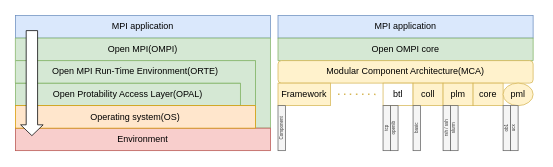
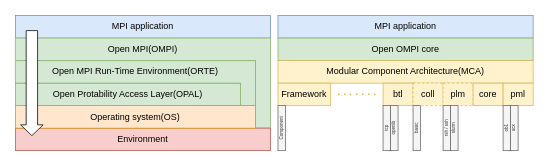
  <mxCell id="0" />
  <mxCell id="1" parent="0" />
  <mxCell id="2" value="MPI application" style="rounded=0;whiteSpace=wrap;html=1;fillColor=#dae8fc;strokeColor=#6c8ebf;" vertex="1" parent="1"><mxGeometry x="20" y="20" width="340" height="30" as="geometry" /></mxCell>
  <mxCell id="3" value="Open Protability Access Layer(OPAL)" style="rounded=0;whiteSpace=wrap;html=1;fillColor=#d5e8d4;strokeColor=#82b366;" vertex="1" parent="1"><mxGeometry x="20" y="110" width="300" height="30" as="geometry" /></mxCell>
  <mxCell id="4" value="" style="shape=corner;whiteSpace=wrap;html=1;direction=south;dx=30;dy=20;fillColor=#d5e8d4;strokeColor=#82b366;" vertex="1" parent="1"><mxGeometry x="20" y="50" width="340" height="120" as="geometry" /></mxCell>
  <mxCell id="5" value="" style="shape=corner;whiteSpace=wrap;html=1;direction=south;dx=30;dy=20;fillColor=#d5e8d4;strokeColor=#82b366;" vertex="1" parent="1"><mxGeometry x="20" y="80" width="320" height="60" as="geometry" /></mxCell>
  <mxCell id="6" value="&lt;span style=&quot;color: rgb(0, 0, 0);&quot;&gt;Open MPI Run-Time Environment(ORTE)&lt;/span&gt;" style="text;html=1;align=center;verticalAlign=middle;whiteSpace=wrap;rounded=0;fillColor=none;strokeColor=none;" vertex="1" parent="1"><mxGeometry x="20" y="80" width="320" height="30" as="geometry" /></mxCell>
  <mxCell id="7" value="&lt;span style=&quot;color: rgb(0, 0, 0); font-family: Helvetica; font-size: 12px; font-style: normal; font-variant-ligatures: normal; font-variant-caps: normal; font-weight: 400; letter-spacing: normal; orphans: 2; text-align: center; text-indent: 0px; text-transform: none; widows: 2; word-spacing: 0px; -webkit-text-stroke-width: 0px; white-space: normal; text-decoration-thickness: initial; text-decoration-style: initial; text-decoration-color: initial; float: none; display: inline !important;&quot;&gt;Open MPI(OMPI)&lt;/span&gt;" style="text;html=1;align=center;verticalAlign=middle;whiteSpace=wrap;rounded=0;fillColor=none;strokeColor=none;" vertex="1" parent="1"><mxGeometry x="20" y="50" width="340" height="30" as="geometry" /></mxCell>
  <mxCell id="8" value="Environment" style="rounded=0;whiteSpace=wrap;html=1;fillColor=#f8cecc;strokeColor=#b85450;" vertex="1" parent="1"><mxGeometry x="20" y="170" width="340" height="30" as="geometry" /></mxCell>
  <mxCell id="9" value="Operating system(OS)" style="rounded=0;whiteSpace=wrap;html=1;fillColor=#ffe6cc;strokeColor=#d79b00;" vertex="1" parent="1"><mxGeometry x="20" y="140" width="320" height="30" as="geometry" /></mxCell>
  <mxCell id="10" value="" style="shape=singleArrow;direction=south;whiteSpace=wrap;html=1;arrowWidth=0.506;arrowSize=0.103;" vertex="1" parent="1"><mxGeometry x="27" y="40" width="30" height="140" as="geometry" /></mxCell>
  <mxCell id="11" value="MPI application" style="rounded=0;whiteSpace=wrap;html=1;fillColor=#dae8fc;strokeColor=#6c8ebf;" vertex="1" parent="1"><mxGeometry x="370" y="20" width="340" height="30" as="geometry" /></mxCell>
  <mxCell id="12" value="Open OMPI core" style="rounded=0;whiteSpace=wrap;html=1;fillColor=#d5e8d4;strokeColor=#82b366;" vertex="1" parent="1"><mxGeometry x="370" y="50" width="340" height="30" as="geometry" /></mxCell>
- <mxCell id="13" value="Modular Component Architecture(MCA)" style="whiteSpace=wrap;html=1;fillColor=#fff2cc;strokeColor=#d6b656;rounded=1;" vertex="1" parent="1"><mxGeometry x="370" y="80" width="340" height="30" as="geometry" /></mxCell>
- <mxCell id="14" value="btl" style="rounded=0;whiteSpace=wrap;html=1;fillColor=#ffffff;strokeColor=#d6b656;" vertex="1" parent="1"><mxGeometry x="510" y="110" width="40" height="30" as="geometry" /></mxCell>
- <mxCell id="15" value="coll" style="rounded=0;whiteSpace=wrap;html=1;fillColor=#fff2cc;strokeColor=#d6b656;" vertex="1" parent="1"><mxGeometry x="550" y="110" width="40" height="30" as="geometry" /></mxCell>
- <mxCell id="16" value="plm" style="rounded=0;whiteSpace=wrap;html=1;fillColor=#fff2cc;strokeColor=#d6b656;" vertex="1" parent="1"><mxGeometry x="590" y="110" width="40" height="30" as="geometry" /></mxCell>
+ <mxCell id="13" value="Modular Component Architecture(MCA)" style="rounded=0;whiteSpace=wrap;html=1;fillColor=#fff2cc;strokeColor=#d6b656;" vertex="1" parent="1"><mxGeometry x="370" y="80" width="340" height="30" as="geometry" /></mxCell>
+ <mxCell id="14" value="btl" style="rounded=0;whiteSpace=wrap;html=1;fillColor=#fff2cc;strokeColor=#d6b656;" vertex="1" parent="1"><mxGeometry x="510" y="110" width="40" height="30" as="geometry" /></mxCell>
+ <mxCell id="15" value="coll" style="rounded=0;whiteSpace=wrap;html=1;fillColor=#fff2cc;strokeColor=#d6b656;dashed=1;" vertex="1" parent="1"><mxGeometry x="550" y="110" width="40" height="30" as="geometry" /></mxCell>
+ <mxCell id="16" value="plm" style="rounded=0;whiteSpace=wrap;html=1;fillColor=#fff2cc;strokeColor=#d6b656;dashed=1;" vertex="1" parent="1"><mxGeometry x="590" y="110" width="40" height="30" as="geometry" /></mxCell>
  <mxCell id="17" value="core" style="rounded=0;whiteSpace=wrap;html=1;fillColor=#fff2cc;strokeColor=#d6b656;" vertex="1" parent="1"><mxGeometry x="630" y="110" width="40" height="30" as="geometry" /></mxCell>
- <mxCell id="18" value="pml" style="ellipse;whiteSpace=wrap;html=1;fillColor=#fff2cc;strokeColor=#d6b656;" vertex="1" parent="1"><mxGeometry x="670" y="110" width="40" height="30" as="geometry" /></mxCell>
+ <mxCell id="18" value="pml" style="rounded=0;whiteSpace=wrap;html=1;fillColor=#fff2cc;strokeColor=#d6b656;" vertex="1" parent="1"><mxGeometry x="670" y="110" width="40" height="30" as="geometry" /></mxCell>
  <mxCell id="19" value="" style="endArrow=none;dashed=1;html=1;dashPattern=1 3;strokeWidth=2;fillColor=#fff2cc;strokeColor=#d6b656;" edge="1" parent="1"><mxGeometry width="50" height="50" relative="1" as="geometry"><mxPoint x="450" y="124.81" as="sourcePoint" /><mxPoint x="500" y="125" as="targetPoint" /><Array as="points"><mxPoint x="467" y="124.81" /></Array></mxGeometry></mxCell>
  <mxCell id="20" value="basic" style="rounded=0;whiteSpace=wrap;html=1;rotation=270;fontSize=6;fillColor=#f5f5f5;fontColor=#333333;strokeColor=#666666;" vertex="1" parent="1"><mxGeometry x="525" y="165" width="60" height="10" as="geometry" /></mxCell>
  <mxCell id="21" value="rsh / ssh" style="rounded=0;whiteSpace=wrap;html=1;rotation=270;fontSize=6;fillColor=#f5f5f5;fontColor=#333333;strokeColor=#666666;" vertex="1" parent="1"><mxGeometry x="565" y="165" width="60" height="10" as="geometry" /></mxCell>
  <mxCell id="22" value="ob1" style="rounded=0;whiteSpace=wrap;html=1;rotation=270;fontSize=6;fillColor=#f5f5f5;fontColor=#333333;strokeColor=#666666;" vertex="1" parent="1"><mxGeometry x="645" y="165" width="60" height="10" as="geometry" /></mxCell>
  <mxCell id="23" value="slurm" style="rounded=0;whiteSpace=wrap;html=1;rotation=270;fontSize=6;fillColor=#f5f5f5;fontColor=#333333;strokeColor=#666666;" vertex="1" parent="1"><mxGeometry x="575" y="165" width="60" height="10" as="geometry" /></mxCell>
  <mxCell id="24" value="tcp" style="rounded=0;whiteSpace=wrap;html=1;rotation=270;fontSize=6;fillColor=#f5f5f5;fontColor=#333333;strokeColor=#666666;" vertex="1" parent="1"><mxGeometry x="485" y="165" width="60" height="10" as="geometry" /></mxCell>
  <mxCell id="25" value="Framework" style="rounded=0;whiteSpace=wrap;html=1;fillColor=#fff2cc;strokeColor=#d6b656;" vertex="1" parent="1"><mxGeometry x="370" y="110" width="70" height="30" as="geometry" /></mxCell>
  <mxCell id="26" value="Component" style="rounded=0;whiteSpace=wrap;html=1;rotation=270;fontSize=6;fillColor=#f5f5f5;fontColor=#333333;strokeColor=#666666;" vertex="1" parent="1"><mxGeometry x="345" y="165" width="60" height="10" as="geometry" /></mxCell>
  <mxCell id="27" value="openib" style="rounded=0;whiteSpace=wrap;html=1;rotation=270;fontSize=6;fillColor=#f5f5f5;fontColor=#333333;strokeColor=#666666;" vertex="1" parent="1"><mxGeometry x="495" y="165" width="60" height="10" as="geometry" /></mxCell>
  <mxCell id="28" value="ucx" style="rounded=0;whiteSpace=wrap;html=1;rotation=270;fontSize=6;fillColor=#f5f5f5;fontColor=#333333;strokeColor=#666666;" vertex="1" parent="1"><mxGeometry x="655" y="165" width="60" height="10" as="geometry" /></mxCell>
